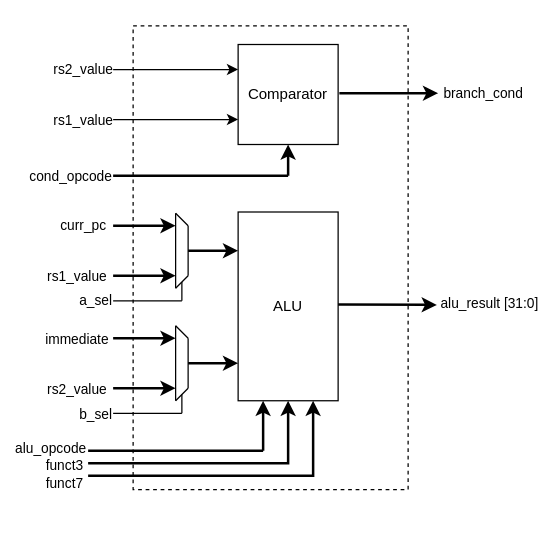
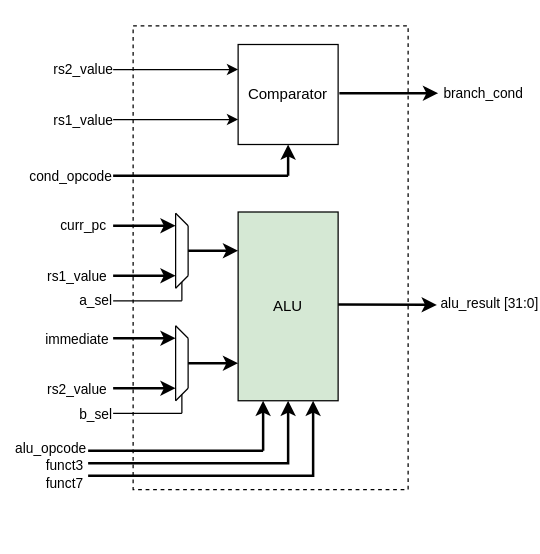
  <mxCell id="0" />
  <mxCell id="1" parent="0" />
  <mxCell id="2" value="Comparator" style="whiteSpace=wrap;html=1;aspect=fixed;" parent="1" vertex="1"><mxGeometry x="190" y="35" width="80" height="80" as="geometry" /></mxCell>
  <mxCell id="3" value="" style="endArrow=none;html=1;rounded=0;" parent="1" edge="1"><mxGeometry width="50" height="50" relative="1" as="geometry"><mxPoint x="140" y="320" as="sourcePoint" /><mxPoint x="150" y="310" as="targetPoint" /></mxGeometry></mxCell>
  <mxCell id="4" value="" style="endArrow=none;html=1;rounded=0;" parent="1" edge="1"><mxGeometry width="50" height="50" relative="1" as="geometry"><mxPoint x="140" y="260" as="sourcePoint" /><mxPoint x="150" y="270" as="targetPoint" /></mxGeometry></mxCell>
  <mxCell id="5" value="" style="endArrow=none;html=1;rounded=0;" parent="1" edge="1"><mxGeometry width="50" height="50" relative="1" as="geometry"><mxPoint x="150" y="310" as="sourcePoint" /><mxPoint x="150" y="270" as="targetPoint" /></mxGeometry></mxCell>
  <mxCell id="6" value="" style="endArrow=none;html=1;rounded=0;" parent="1" edge="1"><mxGeometry width="50" height="50" relative="1" as="geometry"><mxPoint x="140" y="320" as="sourcePoint" /><mxPoint x="140" y="260" as="targetPoint" /></mxGeometry></mxCell>
  <mxCell id="7" value="" style="endArrow=none;html=1;rounded=0;" parent="1" edge="1"><mxGeometry width="50" height="50" relative="1" as="geometry"><mxPoint x="140" y="230" as="sourcePoint" /><mxPoint x="150" y="220" as="targetPoint" /></mxGeometry></mxCell>
  <mxCell id="8" value="" style="endArrow=none;html=1;rounded=0;" parent="1" edge="1"><mxGeometry width="50" height="50" relative="1" as="geometry"><mxPoint x="140" y="170" as="sourcePoint" /><mxPoint x="150" y="180" as="targetPoint" /></mxGeometry></mxCell>
  <mxCell id="9" value="" style="endArrow=none;html=1;rounded=0;" parent="1" edge="1"><mxGeometry width="50" height="50" relative="1" as="geometry"><mxPoint x="150" y="220" as="sourcePoint" /><mxPoint x="150" y="180" as="targetPoint" /></mxGeometry></mxCell>
  <mxCell id="10" value="" style="endArrow=none;html=1;rounded=0;" parent="1" edge="1"><mxGeometry width="50" height="50" relative="1" as="geometry"><mxPoint x="140" y="230" as="sourcePoint" /><mxPoint x="140" y="170" as="targetPoint" /></mxGeometry></mxCell>
- <mxCell id="11" value="&lt;div&gt;ALU&lt;/div&gt;" style="rounded=0;whiteSpace=wrap;html=1;rotation=0;" parent="1" vertex="1"><mxGeometry x="190" y="169" width="80" height="151" as="geometry" /></mxCell>
+ <mxCell id="11" value="&lt;div&gt;ALU&lt;/div&gt;" style="rounded=0;whiteSpace=wrap;html=1;rotation=0;fillColor=#d5e8d4;" parent="1" vertex="1"><mxGeometry x="190" y="169" width="80" height="151" as="geometry" /></mxCell>
  <mxCell id="12" value="" style="endArrow=classic;html=1;rounded=0;strokeWidth=2;" parent="1" edge="1"><mxGeometry width="50" height="50" relative="1" as="geometry"><mxPoint x="150" y="200" as="sourcePoint" /><mxPoint x="190" y="200" as="targetPoint" /></mxGeometry></mxCell>
  <mxCell id="13" value="" style="endArrow=classic;html=1;rounded=0;strokeWidth=2;" parent="1" edge="1"><mxGeometry width="50" height="50" relative="1" as="geometry"><mxPoint x="150" y="290" as="sourcePoint" /><mxPoint x="190" y="290" as="targetPoint" /></mxGeometry></mxCell>
  <mxCell id="14" value="" style="endArrow=none;html=1;rounded=0;" parent="1" edge="1"><mxGeometry width="50" height="50" relative="1" as="geometry"><mxPoint x="145" y="240" as="sourcePoint" /><mxPoint x="145" y="225" as="targetPoint" /></mxGeometry></mxCell>
  <mxCell id="15" value="" style="endArrow=none;html=1;rounded=0;" parent="1" edge="1"><mxGeometry width="50" height="50" relative="1" as="geometry"><mxPoint x="145" y="330" as="sourcePoint" /><mxPoint x="145" y="315" as="targetPoint" /></mxGeometry></mxCell>
  <mxCell id="16" value="" style="endArrow=none;html=1;rounded=0;" parent="1" edge="1"><mxGeometry width="50" height="50" relative="1" as="geometry"><mxPoint x="90" y="240" as="sourcePoint" /><mxPoint x="145" y="240" as="targetPoint" /></mxGeometry></mxCell>
  <mxCell id="17" value="&lt;div&gt;a_sel&lt;/div&gt;" style="edgeLabel;html=1;align=center;verticalAlign=middle;resizable=0;points=[];" parent="16" vertex="1" connectable="0"><mxGeometry x="-0.818" y="1" relative="1" as="geometry"><mxPoint x="-20" as="offset" /></mxGeometry></mxCell>
  <mxCell id="18" value="" style="endArrow=none;html=1;rounded=0;" parent="1" edge="1"><mxGeometry width="50" height="50" relative="1" as="geometry"><mxPoint x="90" y="330" as="sourcePoint" /><mxPoint x="145" y="330" as="targetPoint" /></mxGeometry></mxCell>
  <mxCell id="19" value="&lt;div&gt;b_sel&lt;/div&gt;" style="edgeLabel;html=1;align=center;verticalAlign=middle;resizable=0;points=[];" parent="18" vertex="1" connectable="0"><mxGeometry x="-0.891" relative="1" as="geometry"><mxPoint x="-18" as="offset" /></mxGeometry></mxCell>
  <mxCell id="20" value="" style="endArrow=classic;html=1;rounded=0;strokeWidth=2;" parent="1" edge="1"><mxGeometry width="50" height="50" relative="1" as="geometry"><mxPoint x="210" y="360" as="sourcePoint" /><mxPoint x="210" y="320" as="targetPoint" /></mxGeometry></mxCell>
  <mxCell id="21" value="" style="endArrow=none;html=1;rounded=0;strokeWidth=2;" parent="1" edge="1"><mxGeometry width="50" height="50" relative="1" as="geometry"><mxPoint x="70" y="360" as="sourcePoint" /><mxPoint x="210" y="360" as="targetPoint" /></mxGeometry></mxCell>
  <mxCell id="22" value="&lt;div&gt;alu_opcode&lt;/div&gt;" style="edgeLabel;html=1;align=center;verticalAlign=middle;resizable=0;points=[];" parent="21" vertex="1" connectable="0"><mxGeometry x="-0.875" y="-1" relative="1" as="geometry"><mxPoint x="-40" y="-4" as="offset" /></mxGeometry></mxCell>
  <mxCell id="23" value="" style="endArrow=classic;html=1;rounded=0;strokeWidth=2;" parent="1" edge="1"><mxGeometry width="50" height="50" relative="1" as="geometry"><mxPoint x="90" y="270" as="sourcePoint" /><mxPoint x="140" y="270" as="targetPoint" /></mxGeometry></mxCell>
  <mxCell id="24" value="immediate" style="edgeLabel;html=1;align=center;verticalAlign=middle;resizable=0;points=[];" parent="23" vertex="1" connectable="0"><mxGeometry x="-0.691" y="-1" relative="1" as="geometry"><mxPoint x="-38" y="-1" as="offset" /></mxGeometry></mxCell>
  <mxCell id="25" value="" style="endArrow=classic;html=1;rounded=0;strokeWidth=2;" parent="1" edge="1"><mxGeometry width="50" height="50" relative="1" as="geometry"><mxPoint x="90" y="310" as="sourcePoint" /><mxPoint x="140" y="310" as="targetPoint" /></mxGeometry></mxCell>
  <mxCell id="26" value="rs2_value" style="edgeLabel;html=1;align=center;verticalAlign=middle;resizable=0;points=[];" parent="25" vertex="1" connectable="0"><mxGeometry x="-0.286" relative="1" as="geometry"><mxPoint x="-48" as="offset" /></mxGeometry></mxCell>
  <mxCell id="27" value="" style="endArrow=classic;html=1;rounded=0;strokeWidth=2;" parent="1" edge="1"><mxGeometry width="50" height="50" relative="1" as="geometry"><mxPoint x="90" y="220" as="sourcePoint" /><mxPoint x="140" y="220" as="targetPoint" /></mxGeometry></mxCell>
  <mxCell id="28" value="rs1_value" style="edgeLabel;html=1;align=center;verticalAlign=middle;resizable=0;points=[];" parent="27" vertex="1" connectable="0"><mxGeometry x="-0.615" relative="1" as="geometry"><mxPoint x="-40" as="offset" /></mxGeometry></mxCell>
  <mxCell id="29" value="" style="endArrow=classic;html=1;rounded=0;strokeWidth=2;" parent="1" edge="1"><mxGeometry width="50" height="50" relative="1" as="geometry"><mxPoint x="90" y="180" as="sourcePoint" /><mxPoint x="140" y="180" as="targetPoint" /></mxGeometry></mxCell>
  <mxCell id="30" value="curr_pc" style="edgeLabel;html=1;align=center;verticalAlign=middle;resizable=0;points=[];" parent="29" vertex="1" connectable="0"><mxGeometry x="-0.768" y="1" relative="1" as="geometry"><mxPoint x="-31" as="offset" /></mxGeometry></mxCell>
  <mxCell id="31" value="" style="endArrow=classic;html=1;rounded=0;strokeWidth=2;" parent="1" edge="1"><mxGeometry width="50" height="50" relative="1" as="geometry"><mxPoint x="230" y="140" as="sourcePoint" /><mxPoint x="230" y="115" as="targetPoint" /></mxGeometry></mxCell>
  <mxCell id="32" value="" style="endArrow=none;html=1;rounded=0;strokeWidth=2;" parent="1" edge="1"><mxGeometry width="50" height="50" relative="1" as="geometry"><mxPoint x="90" y="140" as="sourcePoint" /><mxPoint x="230" y="140" as="targetPoint" /></mxGeometry></mxCell>
  <mxCell id="33" value="cond_opcode" style="edgeLabel;html=1;align=center;verticalAlign=middle;resizable=0;points=[];" parent="32" vertex="1" connectable="0"><mxGeometry x="-0.883" y="-1" relative="1" as="geometry"><mxPoint x="-43" y="-1" as="offset" /></mxGeometry></mxCell>
  <mxCell id="34" value="" style="endArrow=classic;html=1;rounded=0;" parent="1" edge="1"><mxGeometry width="50" height="50" relative="1" as="geometry"><mxPoint x="90" y="95" as="sourcePoint" /><mxPoint x="190" y="95" as="targetPoint" /></mxGeometry></mxCell>
  <mxCell id="35" value="rs1_value" style="edgeLabel;html=1;align=center;verticalAlign=middle;resizable=0;points=[];" parent="34" vertex="1" connectable="0"><mxGeometry x="-0.64" y="-1" relative="1" as="geometry"><mxPoint x="-43" y="-1" as="offset" /></mxGeometry></mxCell>
  <mxCell id="36" value="" style="endArrow=classic;html=1;rounded=0;entryX=-0.005;entryY=0.869;entryDx=0;entryDy=0;entryPerimeter=0;" parent="1" edge="1"><mxGeometry width="50" height="50" relative="1" as="geometry"><mxPoint x="90" y="55" as="sourcePoint" /><mxPoint x="190" y="55" as="targetPoint" /></mxGeometry></mxCell>
  <mxCell id="37" value="rs2_value" style="edgeLabel;html=1;align=center;verticalAlign=middle;resizable=0;points=[];" parent="36" vertex="1" connectable="0"><mxGeometry x="-0.72" y="1" relative="1" as="geometry"><mxPoint x="-39" as="offset" /></mxGeometry></mxCell>
  <mxCell id="38" value="" style="endArrow=classic;html=1;rounded=0;strokeWidth=2;" parent="1" edge="1"><mxGeometry width="50" height="50" relative="1" as="geometry"><mxPoint x="271" y="74" as="sourcePoint" /><mxPoint x="350" y="74" as="targetPoint" /></mxGeometry></mxCell>
  <mxCell id="39" value="branch_cond" style="edgeLabel;html=1;align=center;verticalAlign=middle;resizable=0;points=[];" parent="38" vertex="1" connectable="0"><mxGeometry x="0.644" y="2" relative="1" as="geometry"><mxPoint x="49" y="1" as="offset" /></mxGeometry></mxCell>
  <mxCell id="40" value="" style="endArrow=classic;html=1;rounded=0;strokeWidth=2;" parent="1" edge="1"><mxGeometry width="50" height="50" relative="1" as="geometry"><mxPoint x="270" y="243" as="sourcePoint" /><mxPoint x="349" y="243.31" as="targetPoint" /></mxGeometry></mxCell>
  <mxCell id="41" value="alu_result [31:0]" style="edgeLabel;html=1;align=center;verticalAlign=middle;resizable=0;points=[];" parent="40" vertex="1" connectable="0"><mxGeometry x="0.44" y="1" relative="1" as="geometry"><mxPoint x="63" y="-1" as="offset" /></mxGeometry></mxCell>
  <mxCell id="42" value="" style="rounded=0;whiteSpace=wrap;html=1;fillColor=none;dashed=1;" parent="1" vertex="1"><mxGeometry x="106" y="20" width="220" height="371" as="geometry" /></mxCell>
  <mxCell id="43" value="" style="endArrow=classic;html=1;rounded=0;strokeWidth=2;" edge="1" parent="1"><mxGeometry width="50" height="50" relative="1" as="geometry"><mxPoint x="70" y="370" as="sourcePoint" /><mxPoint x="230" y="320" as="targetPoint" /><Array as="points"><mxPoint x="230" y="370" /></Array></mxGeometry></mxCell>
  <mxCell id="44" value="funct3" style="edgeLabel;html=1;align=center;verticalAlign=middle;resizable=0;points=[];" vertex="1" connectable="0" parent="43"><mxGeometry x="-0.865" relative="1" as="geometry"><mxPoint x="-34" y="1" as="offset" /></mxGeometry></mxCell>
  <mxCell id="45" value="" style="endArrow=classic;html=1;rounded=0;strokeWidth=2;entryX=0.75;entryY=1;entryDx=0;entryDy=0;" edge="1" parent="1" target="11"><mxGeometry width="50" height="50" relative="1" as="geometry"><mxPoint x="70" y="380" as="sourcePoint" /><mxPoint x="250" y="330" as="targetPoint" /><Array as="points"><mxPoint x="250" y="380" /></Array></mxGeometry></mxCell>
  <mxCell id="46" value="funct7" style="edgeLabel;html=1;align=center;verticalAlign=middle;resizable=0;points=[];" vertex="1" connectable="0" parent="45"><mxGeometry x="-0.94" relative="1" as="geometry"><mxPoint x="-27" y="5" as="offset" /></mxGeometry></mxCell>
  <mxCell id="47" value="&amp;nbsp;" style="text;whiteSpace=wrap;html=1;" vertex="1" parent="1"><mxGeometry x="20" y="393" width="23" height="28" as="geometry" /></mxCell>
